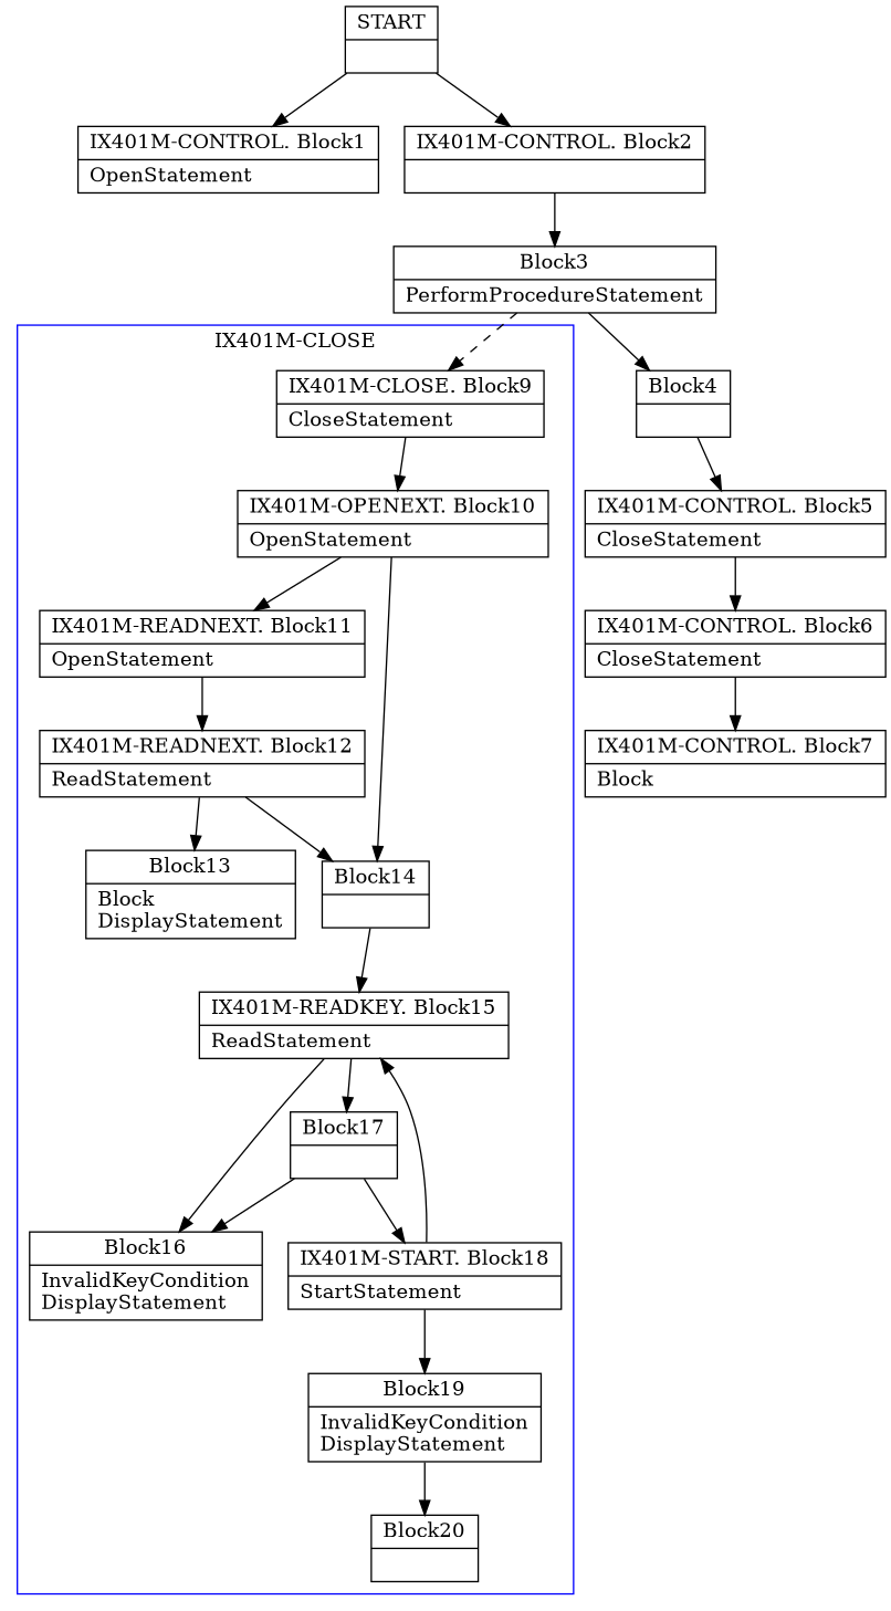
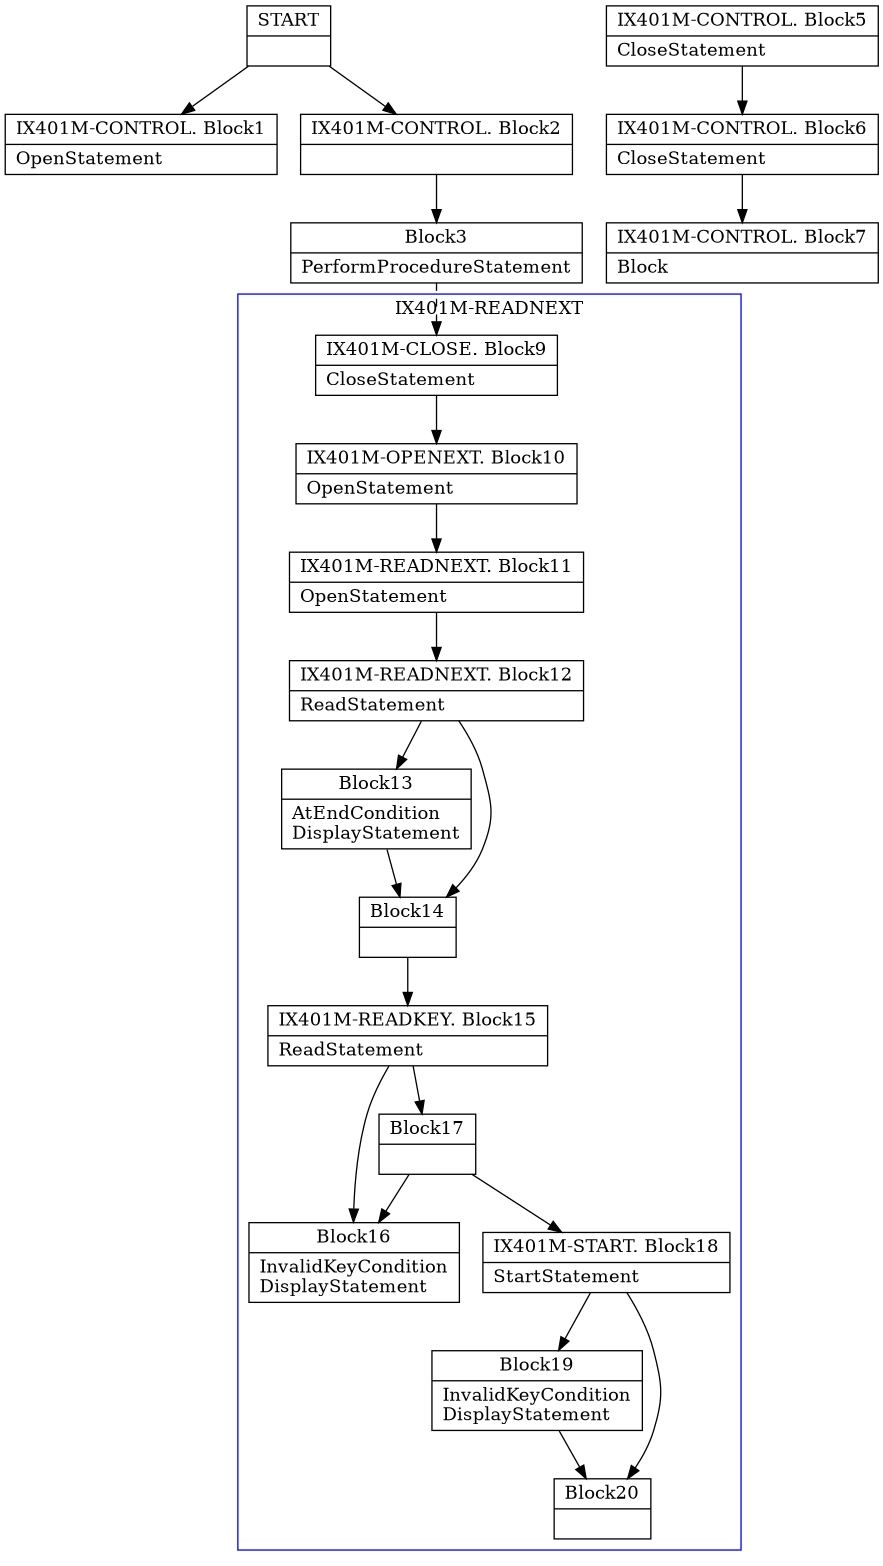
  digraph {
    compound=true
    node [shape=record]
    edge [arrowtail=empty]
    n1 [label="{IX401M-CLOSE. Block9|CloseStatement\l}"]
    n2 [label="{IX401M-OPENEXT. Block10|OpenStatement\l}"]
    n3 [label="{IX401M-READNEXT. Block11|OpenStatement\l}"]
    n4 [label="{IX401M-READNEXT. Block12|ReadStatement\l}"]
-   n5 [label="{Block13|Block\lDisplayStatement\l}"]
+   n5 [label="{Block13|AtEndCondition\lDisplayStatement\l}"]
    n6 [label="{Block14|}"]
    n7 [label="{IX401M-READKEY. Block15|ReadStatement\l}"]
    n8 [label="{Block16|InvalidKeyCondition\lDisplayStatement\l}"]
    n9 [label="{Block17|}"]
    n10 [label="{IX401M-START. Block18|StartStatement\l}"]
    n11 [label="{Block19|InvalidKeyCondition\lDisplayStatement\l}"]
    n12 [label="{Block20|}"]
    n13 [label="{START|}"]
    n14 [label="{IX401M-CONTROL. Block1|OpenStatement\l}"]
    n15 [label="{IX401M-CONTROL. Block2|}"]
    n16 [label="{Block3|PerformProcedureStatement\l}"]
-   n17 [label="{Block4|}"]
    n18 [label="{IX401M-CONTROL. Block5|CloseStatement\l}"]
    n19 [label="{IX401M-CONTROL. Block6|CloseStatement\l}"]
    n20 [label="{IX401M-CONTROL. Block7|Block\l}"]
    subgraph cluster_1 {
      color=blue
-     label="IX401M-CLOSE"
+     label="IX401M-READNEXT"
      n1
      n2
      n3
      n4
      n5
      n6
      n7
      n8
      n9
      n10
      n11
      n12
    }
    n1 -> n2
    n2 -> n3
    n3 -> n4
    n4 -> n5
    n4 -> n6
-   n2 -> n6
+   n5 -> n6
    n6 -> n7
    n7 -> n8
    n7 -> n9
    n9 -> n8
    n9 -> n10
    n10 -> n11
-   n10 -> n7
+   n10 -> n12
    n11 -> n12
    n13 -> n14
    n13 -> n15
    n15 -> n16
    n16 -> n1 [style=dashed]
-   n16 -> n17
-   n17 -> n18
    n18 -> n19
    n19 -> n20
  }
